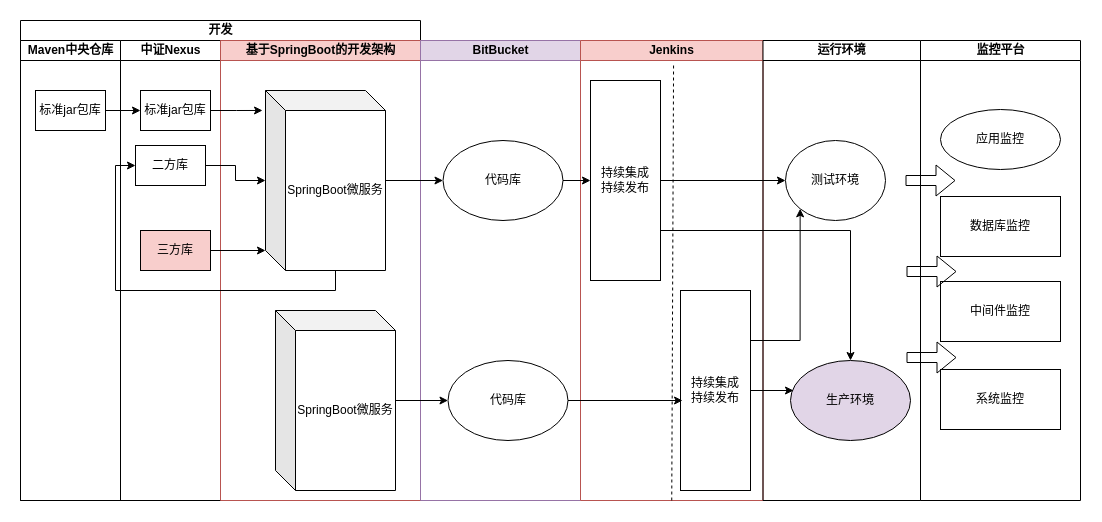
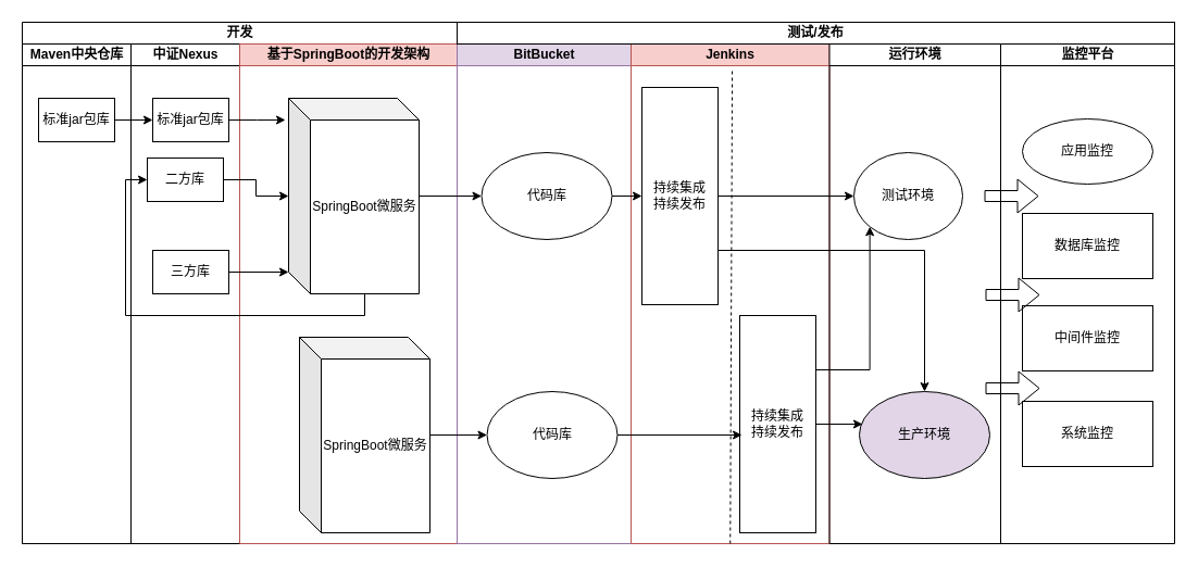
  <mxCell id="0" />
  <mxCell id="1" parent="0" />
  <mxCell id="2" value="开发" style="swimlane;html=1;childLayout=stackLayout;resizeParent=1;resizeParentMax=0;startSize=20;" vertex="1" parent="1"><mxGeometry y="20" width="400" height="480" as="geometry" x="20" /></mxCell>
  <mxCell id="3" value="Maven中央仓库" style="swimlane;html=1;startSize=20;" vertex="1" parent="2"><mxGeometry y="20" width="100" height="460" as="geometry" /></mxCell>
  <mxCell id="4" value="标准jar包库" style="rounded=0;whiteSpace=wrap;html=1;" vertex="1" parent="3"><mxGeometry x="15" y="50" width="70" height="40" as="geometry" /></mxCell>
  <mxCell id="5" value="中证Nexus" style="swimlane;html=1;startSize=20;" vertex="1" parent="2"><mxGeometry x="100" y="20" width="100" height="460" as="geometry" /></mxCell>
  <mxCell id="6" value="标准jar包库" style="rounded=0;whiteSpace=wrap;html=1;" vertex="1" parent="5"><mxGeometry x="20" y="50" width="70" height="40" as="geometry" /></mxCell>
  <mxCell id="7" value="二方库" style="rounded=0;whiteSpace=wrap;html=1;" vertex="1" parent="5"><mxGeometry x="15" y="105" width="70" height="40" as="geometry" /></mxCell>
- <mxCell id="8" value="三方库" style="rounded=0;whiteSpace=wrap;html=1;fillColor=#f8cecc;" vertex="1" parent="5"><mxGeometry x="20" y="190" width="70" height="40" as="geometry" /></mxCell>
+ <mxCell id="8" value="三方库" style="rounded=0;whiteSpace=wrap;html=1;" vertex="1" parent="5"><mxGeometry x="20" y="190" width="70" height="40" as="geometry" /></mxCell>
  <mxCell id="9" value="基于SpringBoot的开发架构" style="swimlane;html=1;startSize=20;fillColor=#f8cecc;strokeColor=#b85450;" vertex="1" parent="2"><mxGeometry x="200" y="20" width="200" height="460" as="geometry" /></mxCell>
  <mxCell id="10" value="SpringBoot微服务" style="shape=cube;whiteSpace=wrap;html=1;boundedLbl=1;backgroundOutline=1;darkOpacity=0.05;darkOpacity2=0.1;rounded=0;" vertex="1" parent="9"><mxGeometry x="45" y="50" width="120" height="180" as="geometry" /></mxCell>
  <mxCell id="11" value="SpringBoot微服务" style="shape=cube;whiteSpace=wrap;html=1;boundedLbl=1;backgroundOutline=1;darkOpacity=0.05;darkOpacity2=0.1;rounded=0;" vertex="1" parent="9"><mxGeometry x="55" y="270" width="120" height="180" as="geometry" /></mxCell>
  <mxCell id="12" style="edgeStyle=orthogonalEdgeStyle;rounded=0;orthogonalLoop=1;jettySize=auto;html=1;exitX=1;exitY=0.5;exitDx=0;exitDy=0;entryX=0;entryY=0.5;entryDx=0;entryDy=0;" edge="1" parent="2" source="4" target="6"><mxGeometry relative="1" as="geometry" /></mxCell>
  <mxCell id="13" style="edgeStyle=orthogonalEdgeStyle;rounded=0;orthogonalLoop=1;jettySize=auto;html=1;exitX=1;exitY=0.5;exitDx=0;exitDy=0;entryX=0.017;entryY=0.111;entryDx=0;entryDy=0;entryPerimeter=0;" edge="1" parent="2" source="6"><mxGeometry relative="1" as="geometry"><mxPoint x="242.04" y="89.98" as="targetPoint" /></mxGeometry></mxCell>
  <mxCell id="14" value="" style="edgeStyle=orthogonalEdgeStyle;rounded=0;orthogonalLoop=1;jettySize=auto;html=1;" edge="1" parent="2" source="7" target="10"><mxGeometry relative="1" as="geometry" /></mxCell>
  <mxCell id="15" style="edgeStyle=orthogonalEdgeStyle;rounded=0;orthogonalLoop=1;jettySize=auto;html=1;exitX=1;exitY=0.5;exitDx=0;exitDy=0;entryX=0;entryY=0;entryDx=0;entryDy=160;entryPerimeter=0;" edge="1" parent="2" source="8" target="10"><mxGeometry relative="1" as="geometry" /></mxCell>
  <mxCell id="16" style="edgeStyle=orthogonalEdgeStyle;rounded=0;orthogonalLoop=1;jettySize=auto;html=1;exitX=0;exitY=0;exitDx=70;exitDy=180;exitPerimeter=0;entryX=0;entryY=0.5;entryDx=0;entryDy=0;" edge="1" parent="2" source="10" target="7"><mxGeometry relative="1" as="geometry" /></mxCell>
  <mxCell id="17" value="BitBucket" style="swimlane;html=1;startSize=20;fillColor=#e1d5e7;strokeColor=#9673a6;" vertex="1" parent="1"><mxGeometry x="420" y="40" width="160" height="460" as="geometry" /></mxCell>
  <mxCell id="18" value="代码库" style="ellipse;whiteSpace=wrap;html=1;rounded=0;" vertex="1" parent="17"><mxGeometry x="22.5" y="100" width="120" height="80" as="geometry" /></mxCell>
  <mxCell id="19" value="代码库" style="ellipse;whiteSpace=wrap;html=1;rounded=0;" vertex="1" parent="17"><mxGeometry x="27.5" y="320" width="120" height="80" as="geometry" /></mxCell>
  <mxCell id="20" value="" style="edgeStyle=orthogonalEdgeStyle;rounded=0;orthogonalLoop=1;jettySize=auto;html=1;" edge="1" parent="1" source="10" target="18"><mxGeometry relative="1" as="geometry" /></mxCell>
  <mxCell id="21" value="" style="edgeStyle=orthogonalEdgeStyle;rounded=0;orthogonalLoop=1;jettySize=auto;html=1;" edge="1" parent="1" source="11" target="19"><mxGeometry relative="1" as="geometry" /></mxCell>
  <mxCell id="22" value="Jenkins" style="swimlane;html=1;startSize=20;fillColor=#f8cecc;strokeColor=#b85450;" vertex="1" parent="1"><mxGeometry x="580" y="40" width="182.5" height="460" as="geometry" /></mxCell>
  <mxCell id="23" value="持续集成&lt;br&gt;持续发布" style="whiteSpace=wrap;html=1;rounded=0;" vertex="1" parent="22"><mxGeometry x="10" y="40" width="70" height="200" as="geometry" /></mxCell>
  <mxCell id="24" value="持续集成&lt;br&gt;持续发布" style="whiteSpace=wrap;html=1;rounded=0;" vertex="1" parent="22"><mxGeometry x="100" y="250" width="70" height="200" as="geometry" /></mxCell>
  <mxCell id="25" value="" style="edgeStyle=orthogonalEdgeStyle;rounded=0;orthogonalLoop=1;jettySize=auto;html=1;" edge="1" parent="1" source="18" target="23"><mxGeometry relative="1" as="geometry" /></mxCell>
  <mxCell id="26" style="edgeStyle=orthogonalEdgeStyle;rounded=0;orthogonalLoop=1;jettySize=auto;html=1;exitX=1;exitY=0.5;exitDx=0;exitDy=0;entryX=0.029;entryY=0.55;entryDx=0;entryDy=0;entryPerimeter=0;" edge="1" parent="1" source="19" target="24"><mxGeometry relative="1" as="geometry" /></mxCell>
  <mxCell id="27" value="运行环境" style="swimlane;html=1;startSize=20;" vertex="1" parent="1"><mxGeometry x="762.5" y="40" width="157.5" height="460" as="geometry" /></mxCell>
  <mxCell id="28" value="测试环境" style="ellipse;whiteSpace=wrap;html=1;rounded=0;" vertex="1" parent="27"><mxGeometry x="22.5" y="100" width="100" height="80" as="geometry" /></mxCell>
  <mxCell id="29" value="生产环境" style="ellipse;whiteSpace=wrap;html=1;rounded=0;fillColor=#e1d5e7;" vertex="1" parent="27"><mxGeometry x="27.5" y="320" width="120" height="80" as="geometry" /></mxCell>
  <mxCell id="30" style="edgeStyle=orthogonalEdgeStyle;rounded=0;orthogonalLoop=1;jettySize=auto;html=1;exitX=1;exitY=0.5;exitDx=0;exitDy=0;entryX=0.025;entryY=0.375;entryDx=0;entryDy=0;entryPerimeter=0;" edge="1" parent="1" source="24" target="29"><mxGeometry relative="1" as="geometry" /></mxCell>
  <mxCell id="31" style="edgeStyle=orthogonalEdgeStyle;rounded=0;orthogonalLoop=1;jettySize=auto;html=1;exitX=1;exitY=0.5;exitDx=0;exitDy=0;entryX=0;entryY=0.5;entryDx=0;entryDy=0;" edge="1" parent="1" source="23" target="28"><mxGeometry relative="1" as="geometry" /></mxCell>
  <mxCell id="32" style="edgeStyle=orthogonalEdgeStyle;rounded=0;orthogonalLoop=1;jettySize=auto;html=1;exitX=1;exitY=0.75;exitDx=0;exitDy=0;entryX=0.5;entryY=0;entryDx=0;entryDy=0;" edge="1" parent="1" source="23" target="29"><mxGeometry relative="1" as="geometry" /></mxCell>
  <mxCell id="33" style="edgeStyle=orthogonalEdgeStyle;rounded=0;orthogonalLoop=1;jettySize=auto;html=1;exitX=1;exitY=0.25;exitDx=0;exitDy=0;entryX=0;entryY=1;entryDx=0;entryDy=0;" edge="1" parent="1" source="24" target="28"><mxGeometry relative="1" as="geometry" /></mxCell>
+ <mxCell id="34" value="&lt;b&gt;测试/发布&lt;/b&gt;" style="rounded=0;whiteSpace=wrap;html=1;" vertex="1" parent="1"><mxGeometry x="420" y="20" width="660" height="20" as="geometry" /></mxCell>
  <mxCell id="35" value="监控平台" style="swimlane;html=1;startSize=20;" vertex="1" parent="1"><mxGeometry x="920" y="40" width="160" height="460" as="geometry" /></mxCell>
  <mxCell id="36" value="应用监控" style="ellipse;whiteSpace=wrap;html=1;" vertex="1" parent="35"><mxGeometry x="20" y="69" width="120" height="60" as="geometry" /></mxCell>
  <mxCell id="37" value="数据库监控" style="rounded=0;whiteSpace=wrap;html=1;" vertex="1" parent="35"><mxGeometry x="20" y="156" width="120" height="60" as="geometry" /></mxCell>
  <mxCell id="38" value="中间件监控" style="rounded=0;whiteSpace=wrap;html=1;" vertex="1" parent="35"><mxGeometry x="20" y="241" width="120" height="60" as="geometry" /></mxCell>
  <mxCell id="39" value="系统监控" style="rounded=0;whiteSpace=wrap;html=1;" vertex="1" parent="35"><mxGeometry x="20" y="329" width="120" height="60" as="geometry" /></mxCell>
  <mxCell id="40" value="系统监控" style="rounded=0;whiteSpace=wrap;html=1;" vertex="1" parent="35"><mxGeometry x="20" y="329" width="120" height="60" as="geometry" /></mxCell>
  <mxCell id="41" value="" style="shape=flexArrow;endArrow=classic;html=1;" edge="1" parent="35"><mxGeometry width="50" height="50" relative="1" as="geometry"><mxPoint x="-15" y="140" as="sourcePoint" /><mxPoint x="35" y="140" as="targetPoint" /></mxGeometry></mxCell>
  <mxCell id="42" value="" style="endArrow=none;dashed=1;html=1;entryX=0.51;entryY=0.048;entryDx=0;entryDy=0;entryPerimeter=0;exitX=0.5;exitY=1;exitDx=0;exitDy=0;" edge="1" parent="1" source="22" target="22"><mxGeometry width="50" height="50" relative="1" as="geometry"><mxPoint x="410" y="320" as="sourcePoint" /><mxPoint x="460" y="270" as="targetPoint" /></mxGeometry></mxCell>
  <mxCell id="43" value="" style="shape=flexArrow;endArrow=classic;html=1;" edge="1" parent="1"><mxGeometry width="50" height="50" relative="1" as="geometry"><mxPoint x="906" y="271" as="sourcePoint" /><mxPoint x="956" y="271" as="targetPoint" /></mxGeometry></mxCell>
  <mxCell id="44" value="" style="shape=flexArrow;endArrow=classic;html=1;" edge="1" parent="1"><mxGeometry width="50" height="50" relative="1" as="geometry"><mxPoint x="906" y="357" as="sourcePoint" /><mxPoint x="956" y="357" as="targetPoint" /></mxGeometry></mxCell>
